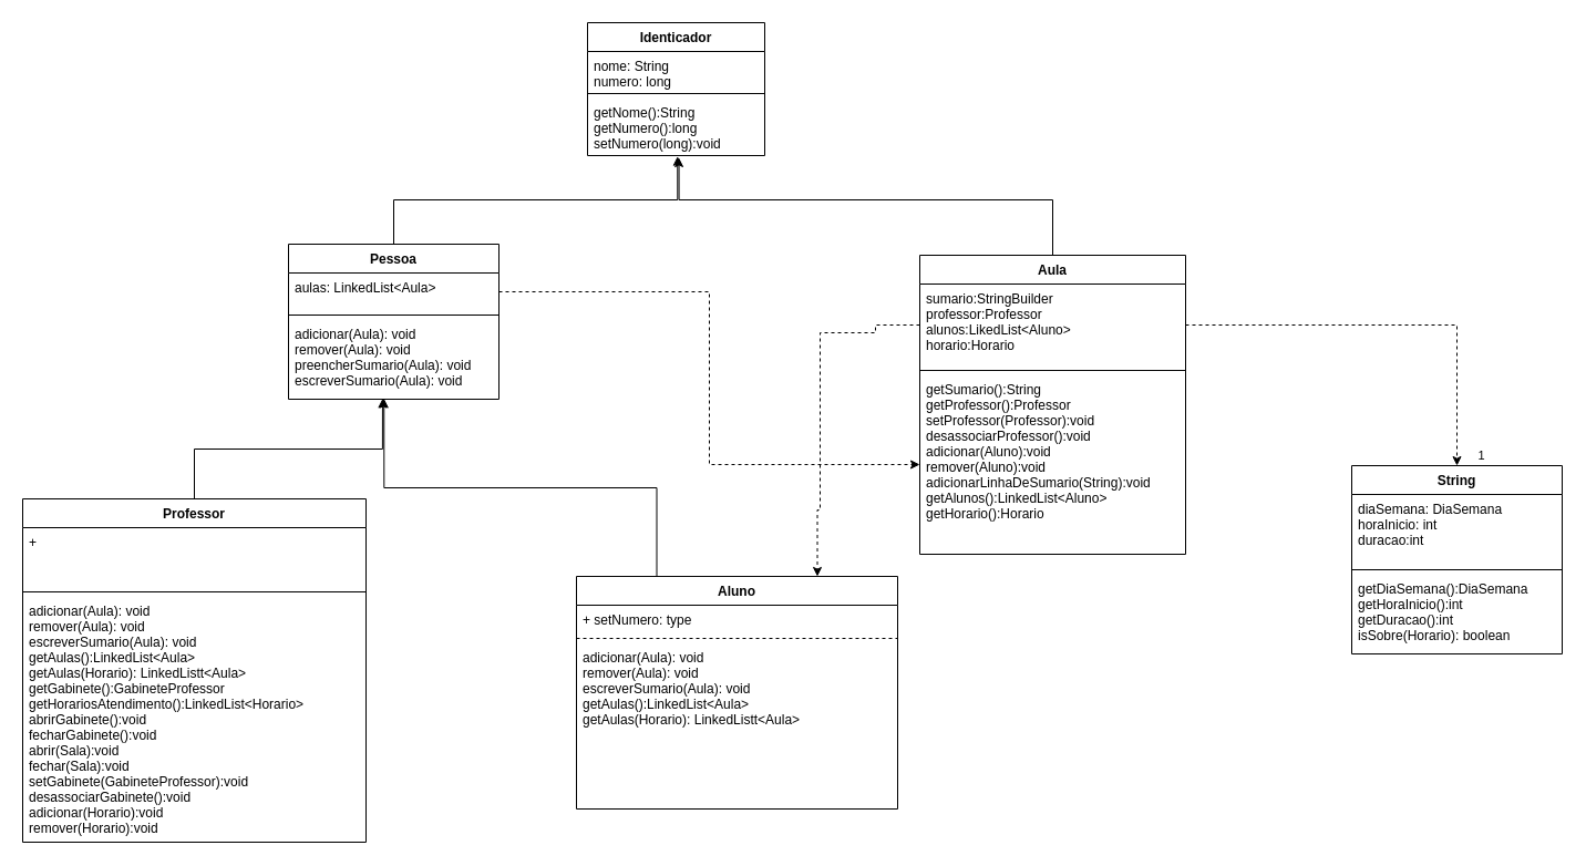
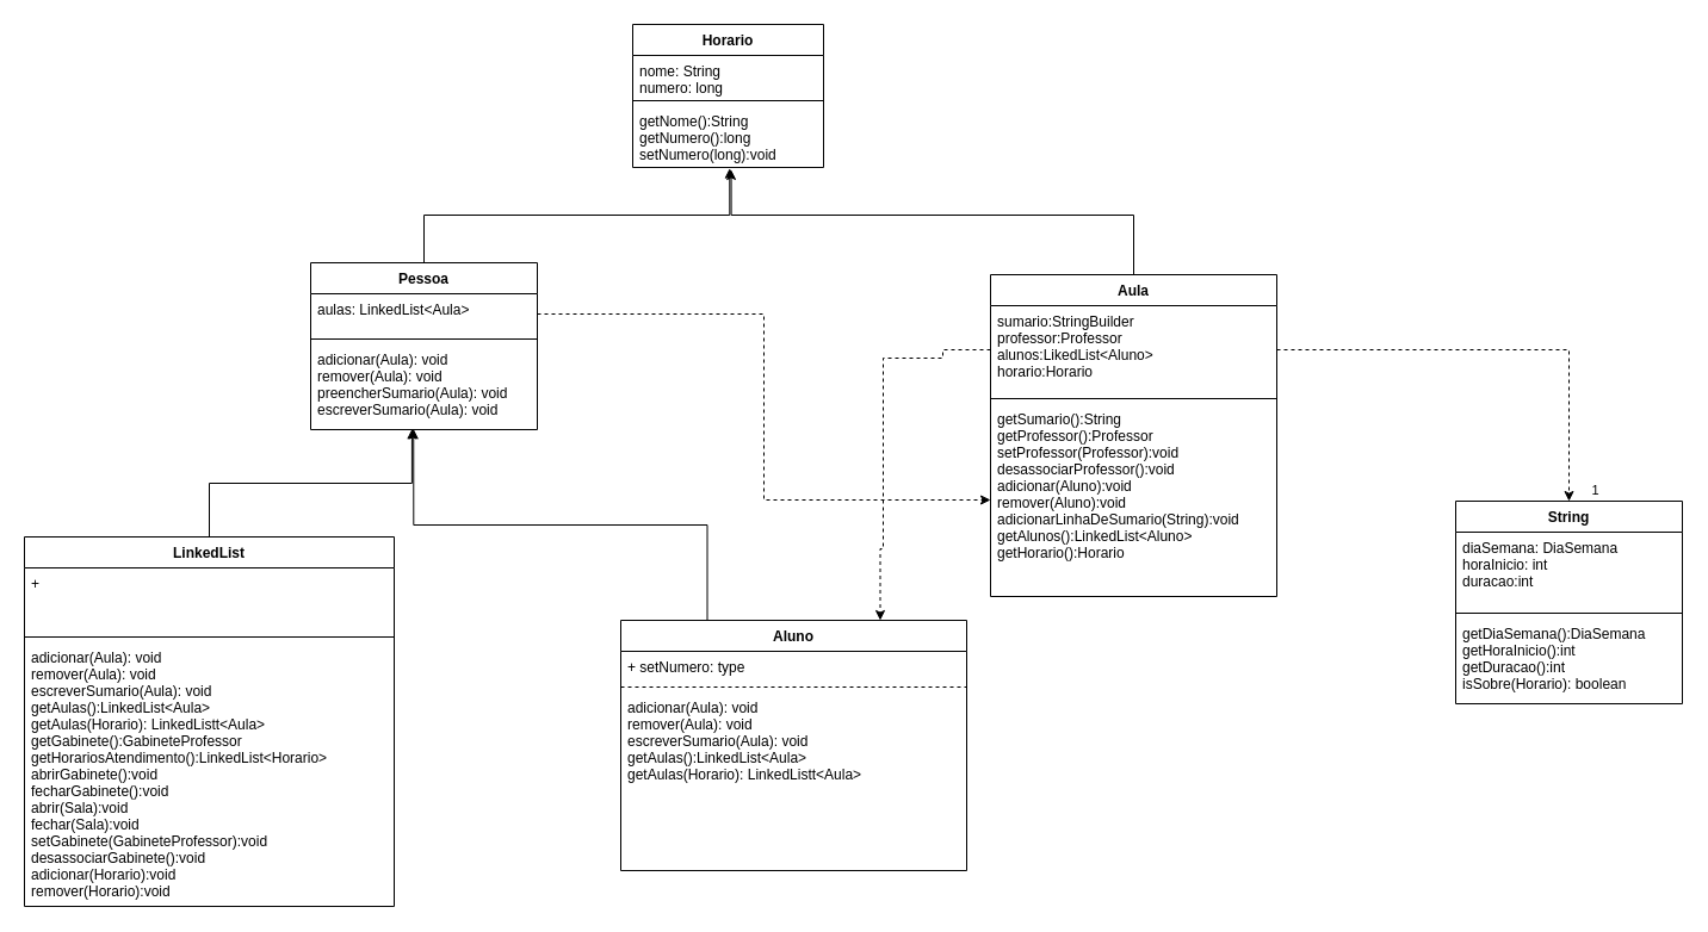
  <mxCell id="0" />
  <mxCell id="1" parent="0" />
- <mxCell id="2" value="Identicador" style="swimlane;fontStyle=1;align=center;verticalAlign=top;childLayout=stackLayout;horizontal=1;startSize=26;horizontalStack=0;resizeParent=1;resizeParentMax=0;resizeLast=0;collapsible=1;marginBottom=0;" parent="1" vertex="1"><mxGeometry x="530" y="20" width="160" height="120" as="geometry" /></mxCell>
+ <mxCell id="2" value="Horario" style="swimlane;fontStyle=1;align=center;verticalAlign=top;childLayout=stackLayout;horizontal=1;startSize=26;horizontalStack=0;resizeParent=1;resizeParentMax=0;resizeLast=0;collapsible=1;marginBottom=0;" parent="1" vertex="1"><mxGeometry x="530" y="20" width="160" height="120" as="geometry" /></mxCell>
  <mxCell id="3" value="nome: String&#10;numero: long" style="text;strokeColor=none;fillColor=none;align=left;verticalAlign=top;spacingLeft=4;spacingRight=4;overflow=hidden;rotatable=0;points=[[0,0.5],[1,0.5]];portConstraint=eastwest;" parent="2" vertex="1"><mxGeometry y="26" width="160" height="34" as="geometry" /></mxCell>
  <mxCell id="4" value="" style="line;strokeWidth=1;fillColor=none;align=left;verticalAlign=middle;spacingTop=-1;spacingLeft=3;spacingRight=3;rotatable=0;labelPosition=right;points=[];portConstraint=eastwest;strokeColor=inherit;" parent="2" vertex="1"><mxGeometry y="60" width="160" height="8" as="geometry" /></mxCell>
  <mxCell id="5" value="getNome():String&#10;getNumero():long&#10;setNumero(long):void" style="text;strokeColor=none;fillColor=none;align=left;verticalAlign=top;spacingLeft=4;spacingRight=4;overflow=hidden;rotatable=0;points=[[0,0.5],[1,0.5]];portConstraint=eastwest;" parent="2" vertex="1"><mxGeometry y="68" width="160" height="52" as="geometry" /></mxCell>
  <mxCell id="6" style="edgeStyle=orthogonalEdgeStyle;rounded=0;orthogonalLoop=1;jettySize=auto;html=1;exitX=0.5;exitY=0;exitDx=0;exitDy=0;entryX=0.508;entryY=1.014;entryDx=0;entryDy=0;entryPerimeter=0;" edge="1" parent="1" source="7" target="5"><mxGeometry relative="1" as="geometry" /></mxCell>
  <mxCell id="7" value="Pessoa" style="swimlane;fontStyle=1;align=center;verticalAlign=top;childLayout=stackLayout;horizontal=1;startSize=26;horizontalStack=0;resizeParent=1;resizeParentMax=0;resizeLast=0;collapsible=1;marginBottom=0;" parent="1" vertex="1"><mxGeometry x="260" y="220" width="190" height="140" as="geometry" /></mxCell>
  <mxCell id="8" value="aulas: LinkedList&lt;Aula&gt;" style="text;strokeColor=none;fillColor=none;align=left;verticalAlign=top;spacingLeft=4;spacingRight=4;overflow=hidden;rotatable=0;points=[[0,0.5],[1,0.5]];portConstraint=eastwest;" parent="7" vertex="1"><mxGeometry y="26" width="190" height="34" as="geometry" /></mxCell>
  <mxCell id="9" value="" style="line;strokeWidth=1;fillColor=none;align=left;verticalAlign=middle;spacingTop=-1;spacingLeft=3;spacingRight=3;rotatable=0;labelPosition=right;points=[];portConstraint=eastwest;strokeColor=inherit;" parent="7" vertex="1"><mxGeometry y="60" width="190" height="8" as="geometry" /></mxCell>
  <mxCell id="10" value="adicionar(Aula): void&#10;remover(Aula): void&#10;preencherSumario(Aula): void&#10;escreverSumario(Aula): void" style="text;strokeColor=none;fillColor=none;align=left;verticalAlign=top;spacingLeft=4;spacingRight=4;overflow=hidden;rotatable=0;points=[[0,0.5],[1,0.5]];portConstraint=eastwest;" parent="7" vertex="1"><mxGeometry y="68" width="190" height="72" as="geometry" /></mxCell>
  <mxCell id="11" value="String" style="swimlane;fontStyle=1;align=center;verticalAlign=top;childLayout=stackLayout;horizontal=1;startSize=26;horizontalStack=0;resizeParent=1;resizeParentMax=0;resizeLast=0;collapsible=1;marginBottom=0;" parent="1" vertex="1"><mxGeometry x="1220" y="420" width="190" height="170" as="geometry" /></mxCell>
  <mxCell id="12" value="diaSemana: DiaSemana&#10;horaInicio: int&#10;duracao:int" style="text;strokeColor=none;fillColor=none;align=left;verticalAlign=top;spacingLeft=4;spacingRight=4;overflow=hidden;rotatable=0;points=[[0,0.5],[1,0.5]];portConstraint=eastwest;" parent="11" vertex="1"><mxGeometry y="26" width="190" height="64" as="geometry" /></mxCell>
  <mxCell id="13" value="" style="line;strokeWidth=1;fillColor=none;align=left;verticalAlign=middle;spacingTop=-1;spacingLeft=3;spacingRight=3;rotatable=0;labelPosition=right;points=[];portConstraint=eastwest;strokeColor=inherit;" parent="11" vertex="1"><mxGeometry y="90" width="190" height="8" as="geometry" /></mxCell>
  <mxCell id="14" value="getDiaSemana():DiaSemana&#10;getHoraInicio():int&#10;getDuracao():int&#10;isSobre(Horario): boolean" style="text;strokeColor=none;fillColor=none;align=left;verticalAlign=top;spacingLeft=4;spacingRight=4;overflow=hidden;rotatable=0;points=[[0,0.5],[1,0.5]];portConstraint=eastwest;" parent="11" vertex="1"><mxGeometry y="98" width="190" height="72" as="geometry" /></mxCell>
  <mxCell id="15" style="edgeStyle=orthogonalEdgeStyle;rounded=0;orthogonalLoop=1;jettySize=auto;html=1;exitX=0.25;exitY=0;exitDx=0;exitDy=0;entryX=0.454;entryY=0.993;entryDx=0;entryDy=0;entryPerimeter=0;" edge="1" parent="1" source="29" target="10"><mxGeometry relative="1" as="geometry"><mxPoint x="585" y="450" as="sourcePoint" /></mxGeometry></mxCell>
  <mxCell id="16" style="edgeStyle=orthogonalEdgeStyle;rounded=0;orthogonalLoop=1;jettySize=auto;html=1;exitX=0.5;exitY=0;exitDx=0;exitDy=0;entryX=0.447;entryY=0.993;entryDx=0;entryDy=0;entryPerimeter=0;" edge="1" parent="1" source="17" target="10"><mxGeometry relative="1" as="geometry" /></mxCell>
- <mxCell id="17" value="Professor" style="swimlane;fontStyle=1;align=center;verticalAlign=top;childLayout=stackLayout;horizontal=1;startSize=26;horizontalStack=0;resizeParent=1;resizeParentMax=0;resizeLast=0;collapsible=1;marginBottom=0;fontColor=#000000;" parent="1" vertex="1"><mxGeometry x="20" y="450" width="310" height="310" as="geometry" /></mxCell>
+ <mxCell id="17" value="LinkedList" style="swimlane;fontStyle=1;align=center;verticalAlign=top;childLayout=stackLayout;horizontal=1;startSize=26;horizontalStack=0;resizeParent=1;resizeParentMax=0;resizeLast=0;collapsible=1;marginBottom=0;fontColor=#000000;" parent="1" vertex="1"><mxGeometry x="20" y="450" width="310" height="310" as="geometry" /></mxCell>
  <mxCell id="18" value="+" style="text;strokeColor=none;fillColor=none;align=left;verticalAlign=top;spacingLeft=4;spacingRight=4;overflow=hidden;rotatable=0;points=[[0,0.5],[1,0.5]];portConstraint=eastwest;fontColor=#000000;" parent="17" vertex="1"><mxGeometry y="26" width="310" height="54" as="geometry" /></mxCell>
  <mxCell id="19" value="" style="line;strokeWidth=1;fillColor=none;align=left;verticalAlign=middle;spacingTop=-1;spacingLeft=3;spacingRight=3;rotatable=0;labelPosition=right;points=[];portConstraint=eastwest;strokeColor=inherit;fontColor=#000000;" parent="17" vertex="1"><mxGeometry y="80" width="310" height="8" as="geometry" /></mxCell>
  <mxCell id="20" value="adicionar(Aula): void&#10;remover(Aula): void&#10;escreverSumario(Aula): void&#10;getAulas():LinkedList&lt;Aula&gt;&#10;getAulas(Horario): LinkedListt&lt;Aula&gt;&#10;getGabinete():GabineteProfessor&#10;getHorariosAtendimento():LinkedList&lt;Horario&gt;&#10;abrirGabinete():void&#10;fecharGabinete():void&#10;abrir(Sala):void&#10;fechar(Sala):void&#10;setGabinete(GabineteProfessor):void&#10;desassociarGabinete():void&#10;adicionar(Horario):void&#10;remover(Horario):void" style="text;strokeColor=none;fillColor=none;align=left;verticalAlign=top;spacingLeft=4;spacingRight=4;overflow=hidden;rotatable=0;points=[[0,0.5],[1,0.5]];portConstraint=eastwest;fontColor=#000000;" parent="17" vertex="1"><mxGeometry y="88" width="310" height="222" as="geometry" /></mxCell>
  <mxCell id="21" style="edgeStyle=orthogonalEdgeStyle;rounded=0;orthogonalLoop=1;jettySize=auto;html=1;exitX=0.5;exitY=0;exitDx=0;exitDy=0;entryX=0.516;entryY=1.038;entryDx=0;entryDy=0;entryPerimeter=0;" edge="1" parent="1" source="22" target="5"><mxGeometry relative="1" as="geometry"><Array as="points"><mxPoint x="950" y="180" /><mxPoint x="613" y="180" /></Array></mxGeometry></mxCell>
  <mxCell id="22" value="Aula" style="swimlane;fontStyle=1;align=center;verticalAlign=top;childLayout=stackLayout;horizontal=1;startSize=26;horizontalStack=0;resizeParent=1;resizeParentMax=0;resizeLast=0;collapsible=1;marginBottom=0;" vertex="1" parent="1"><mxGeometry x="830" y="230" width="240" height="270" as="geometry" /></mxCell>
  <mxCell id="23" value="sumario:StringBuilder&#10;professor:Professor&#10;alunos:LikedList&lt;Aluno&gt;&#10;horario:Horario&#10;" style="text;strokeColor=none;fillColor=none;align=left;verticalAlign=top;spacingLeft=4;spacingRight=4;overflow=hidden;rotatable=0;points=[[0,0.5],[1,0.5]];portConstraint=eastwest;" vertex="1" parent="22"><mxGeometry y="26" width="240" height="74" as="geometry" /></mxCell>
  <mxCell id="24" value="" style="line;strokeWidth=1;fillColor=none;align=left;verticalAlign=middle;spacingTop=-1;spacingLeft=3;spacingRight=3;rotatable=0;labelPosition=right;points=[];portConstraint=eastwest;strokeColor=inherit;" vertex="1" parent="22"><mxGeometry y="100" width="240" height="8" as="geometry" /></mxCell>
  <mxCell id="25" value="getSumario():String&#10;getProfessor():Professor&#10;setProfessor(Professor):void&#10;desassociarProfessor():void&#10;adicionar(Aluno):void&#10;remover(Aluno):void&#10;adicionarLinhaDeSumario(String):void&#10;getAlunos():LinkedList&lt;Aluno&gt;&#10;getHorario():Horario" style="text;strokeColor=none;fillColor=none;align=left;verticalAlign=top;spacingLeft=4;spacingRight=4;overflow=hidden;rotatable=0;points=[[0,0.5],[1,0.5]];portConstraint=eastwest;" vertex="1" parent="22"><mxGeometry y="108" width="240" height="162" as="geometry" /></mxCell>
  <mxCell id="26" style="edgeStyle=orthogonalEdgeStyle;rounded=0;orthogonalLoop=1;jettySize=auto;html=1;exitX=1;exitY=0.5;exitDx=0;exitDy=0;entryX=0.5;entryY=0;entryDx=0;entryDy=0;dashed=1;" edge="1" parent="1" source="23" target="11"><mxGeometry relative="1" as="geometry" /></mxCell>
  <mxCell id="27" value="1" style="edgeLabel;html=1;align=center;verticalAlign=middle;resizable=0;points=[];" vertex="1" connectable="0" parent="26"><mxGeometry x="0.824" relative="1" as="geometry"><mxPoint x="21" y="23" as="offset" /></mxGeometry></mxCell>
  <mxCell id="28" style="edgeStyle=orthogonalEdgeStyle;rounded=0;orthogonalLoop=1;jettySize=auto;html=1;exitX=0;exitY=0.5;exitDx=0;exitDy=0;entryX=0.75;entryY=0;entryDx=0;entryDy=0;dashed=1;" edge="1" parent="1" source="23" target="29"><mxGeometry relative="1" as="geometry"><mxPoint x="642.5" y="450" as="targetPoint" /><Array as="points"><mxPoint x="790" y="300" /><mxPoint x="740" y="300" /><mxPoint x="740" y="460" /><mxPoint x="738" y="460" /></Array></mxGeometry></mxCell>
  <mxCell id="29" value="Aluno" style="swimlane;fontStyle=1;align=center;verticalAlign=top;childLayout=stackLayout;horizontal=1;startSize=26;horizontalStack=0;resizeParent=1;resizeParentMax=0;resizeLast=0;collapsible=1;marginBottom=0;" vertex="1" parent="1"><mxGeometry x="520" y="520" width="290" height="210" as="geometry" /></mxCell>
  <mxCell id="30" value="+ setNumero: type" style="text;strokeColor=none;fillColor=none;align=left;verticalAlign=top;spacingLeft=4;spacingRight=4;overflow=hidden;rotatable=0;points=[[0,0.5],[1,0.5]];portConstraint=eastwest;" vertex="1" parent="29"><mxGeometry y="26" width="290" height="26" as="geometry" /></mxCell>
  <mxCell id="31" value="" style="line;strokeWidth=1;fillColor=none;align=left;verticalAlign=middle;spacingTop=-1;spacingLeft=3;spacingRight=3;rotatable=0;labelPosition=right;points=[];portConstraint=eastwest;strokeColor=inherit;dashed=1;" vertex="1" parent="29"><mxGeometry y="52" width="290" height="8" as="geometry" /></mxCell>
  <mxCell id="32" value="adicionar(Aula): void&#10;remover(Aula): void&#10;escreverSumario(Aula): void&#10;getAulas():LinkedList&lt;Aula&gt;&#10;getAulas(Horario): LinkedListt&lt;Aula&gt;" style="text;strokeColor=none;fillColor=none;align=left;verticalAlign=top;spacingLeft=4;spacingRight=4;overflow=hidden;rotatable=0;points=[[0,0.5],[1,0.5]];portConstraint=eastwest;" vertex="1" parent="29"><mxGeometry y="60" width="290" height="150" as="geometry" /></mxCell>
  <mxCell id="33" style="edgeStyle=orthogonalEdgeStyle;rounded=0;orthogonalLoop=1;jettySize=auto;html=1;exitX=1;exitY=0.5;exitDx=0;exitDy=0;entryX=0;entryY=0.5;entryDx=0;entryDy=0;dashed=1;" edge="1" parent="1" source="8" target="25"><mxGeometry relative="1" as="geometry" /></mxCell>
